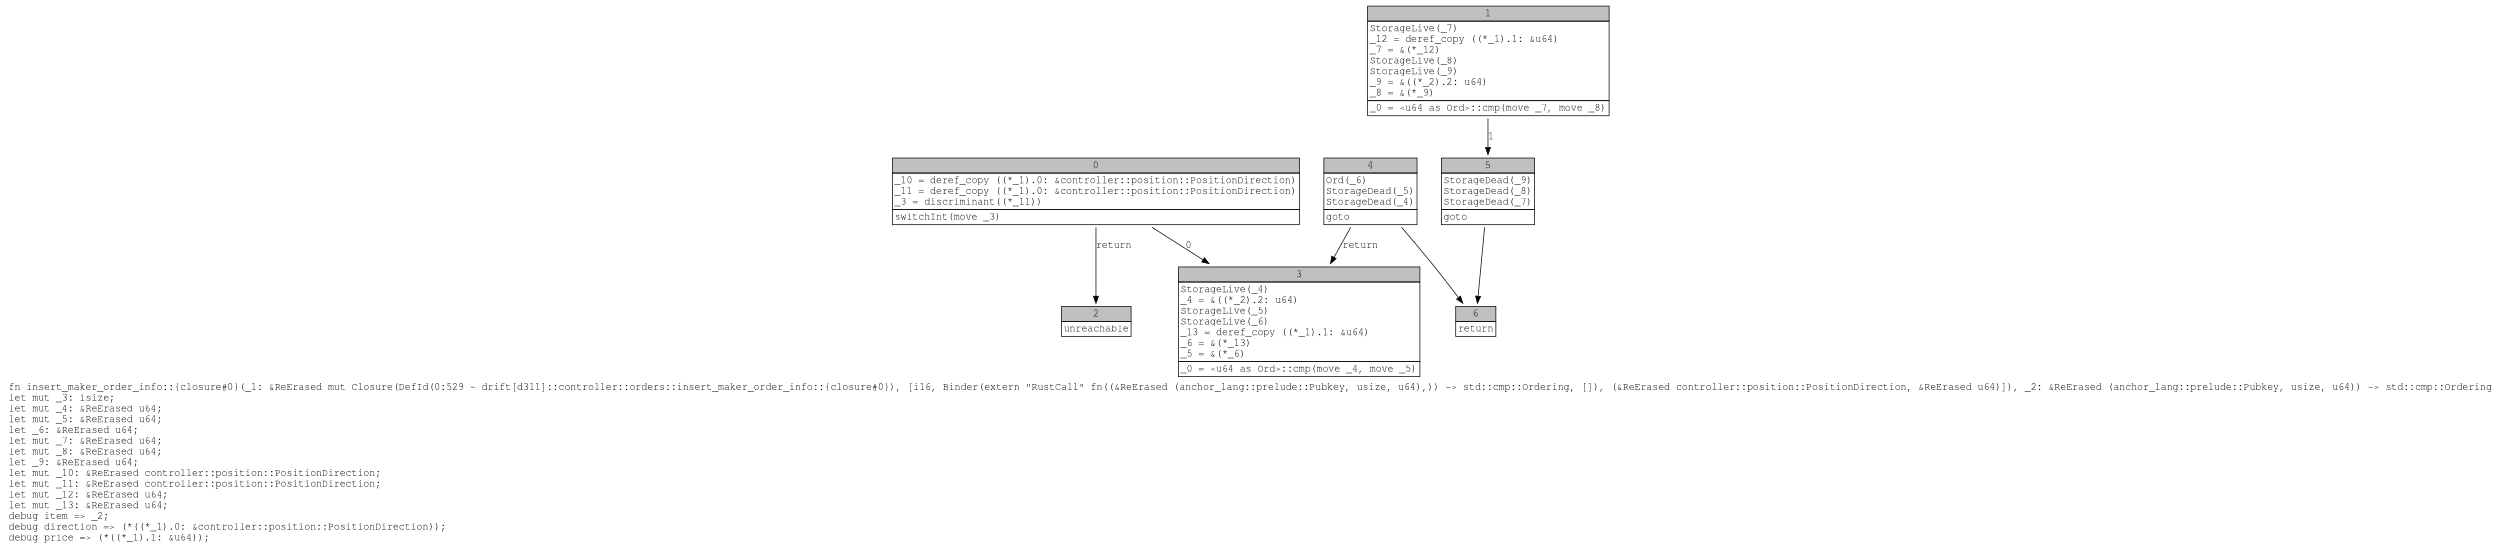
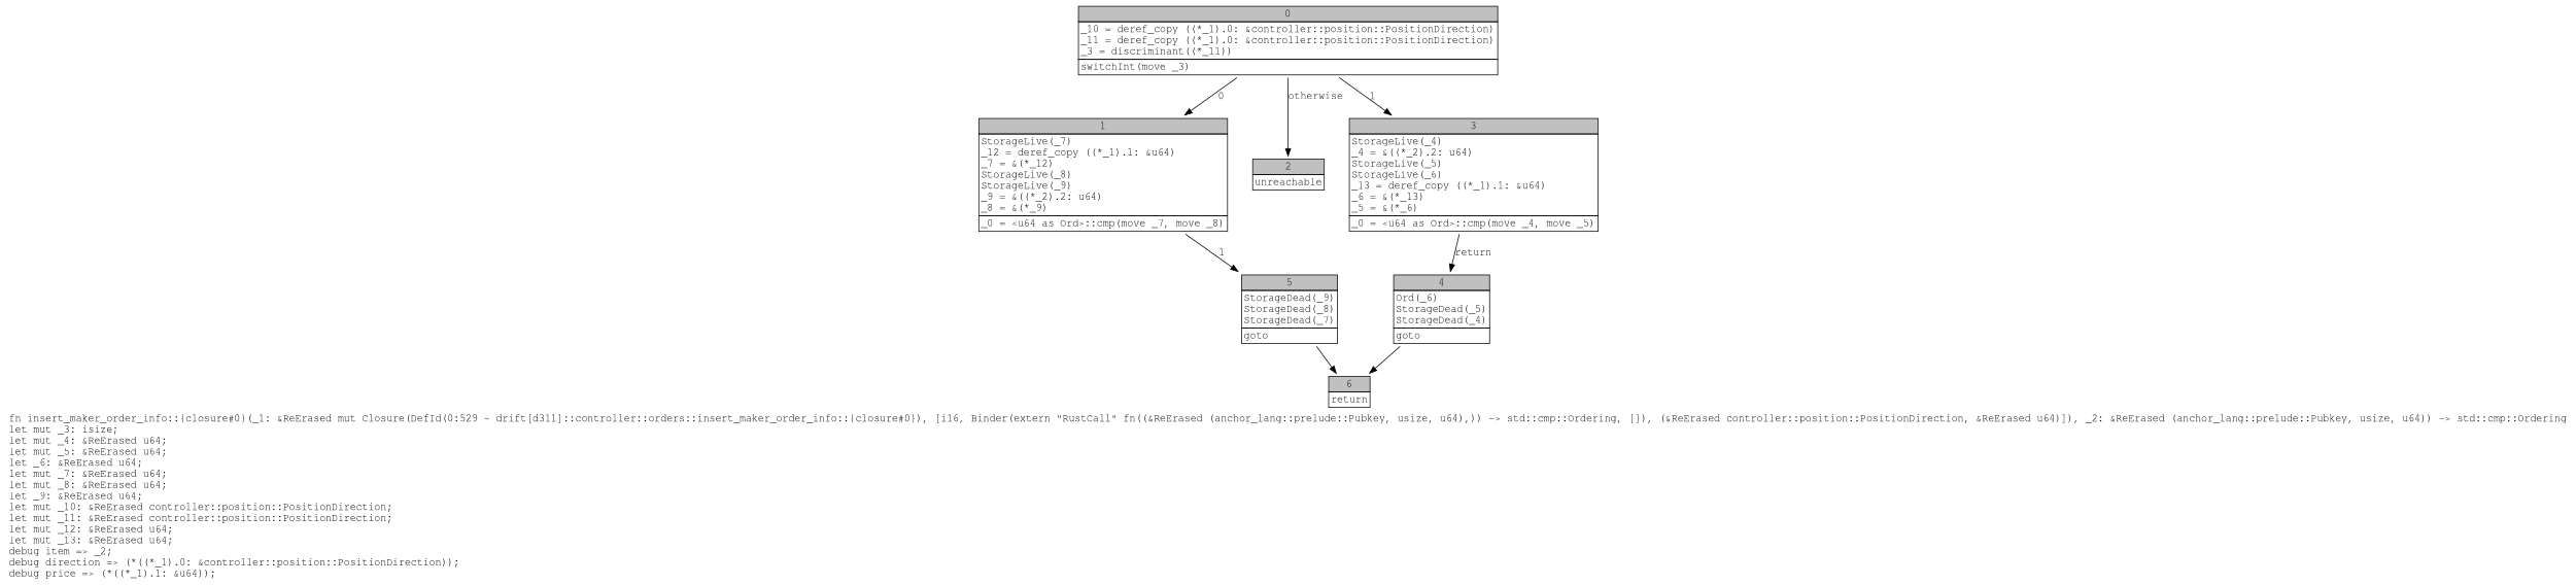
  digraph {
    fontname="Courier, monospace"
    label=<fn insert_maker_order_info::{closure#0}(_1: &amp;ReErased mut Closure(DefId(0:529 ~ drift[d311]::controller::orders::insert_maker_order_info::{closure#0}), [i16, Binder(extern &quot;RustCall&quot; fn((&amp;ReErased (anchor_lang::prelude::Pubkey, usize, u64),)) -&gt; std::cmp::Ordering, []), (&amp;ReErased controller::position::PositionDirection, &amp;ReErased u64)]), _2: &amp;ReErased (anchor_lang::prelude::Pubkey, usize, u64)) -&gt; std::cmp::Ordering<br align="left"/>let mut _3: isize;<br align="left"/>let mut _4: &amp;ReErased u64;<br align="left"/>let mut _5: &amp;ReErased u64;<br align="left"/>let _6: &amp;ReErased u64;<br align="left"/>let mut _7: &amp;ReErased u64;<br align="left"/>let mut _8: &amp;ReErased u64;<br align="left"/>let _9: &amp;ReErased u64;<br align="left"/>let mut _10: &amp;ReErased controller::position::PositionDirection;<br align="left"/>let mut _11: &amp;ReErased controller::position::PositionDirection;<br align="left"/>let mut _12: &amp;ReErased u64;<br align="left"/>let mut _13: &amp;ReErased u64;<br align="left"/>debug item =&gt; _2;<br align="left"/>debug direction =&gt; (*((*_1).0: &amp;controller::position::PositionDirection));<br align="left"/>debug price =&gt; (*((*_1).1: &amp;u64));<br align="left"/>>
    node [fontname="Courier, monospace" shape=none]
    edge [fontname="Courier, monospace"]
    n1 [label=<<table border="0" cellborder="1" cellspacing="0"><tr><td bgcolor="gray" align="center" colspan="1">0</td></tr><tr><td align="left" balign="left">_10 = deref_copy ((*_1).0: &amp;controller::position::PositionDirection)<br/>_11 = deref_copy ((*_1).0: &amp;controller::position::PositionDirection)<br/>_3 = discriminant((*_11))<br/></td></tr><tr><td align="left">switchInt(move _3)</td></tr></table>>]
    n2 [label=<<table border="0" cellborder="1" cellspacing="0"><tr><td bgcolor="gray" align="center" colspan="1">1</td></tr><tr><td align="left" balign="left">StorageLive(_7)<br/>_12 = deref_copy ((*_1).1: &amp;u64)<br/>_7 = &amp;(*_12)<br/>StorageLive(_8)<br/>StorageLive(_9)<br/>_9 = &amp;((*_2).2: u64)<br/>_8 = &amp;(*_9)<br/></td></tr><tr><td align="left">_0 = &lt;u64 as Ord&gt;::cmp(move _7, move _8)</td></tr></table>>]
    n3 [label=<<table border="0" cellborder="1" cellspacing="0"><tr><td bgcolor="gray" align="center" colspan="1">2</td></tr><tr><td align="left">unreachable</td></tr></table>>]
    n4 [label=<<table border="0" cellborder="1" cellspacing="0"><tr><td bgcolor="gray" align="center" colspan="1">3</td></tr><tr><td align="left" balign="left">StorageLive(_4)<br/>_4 = &amp;((*_2).2: u64)<br/>StorageLive(_5)<br/>StorageLive(_6)<br/>_13 = deref_copy ((*_1).1: &amp;u64)<br/>_6 = &amp;(*_13)<br/>_5 = &amp;(*_6)<br/></td></tr><tr><td align="left">_0 = &lt;u64 as Ord&gt;::cmp(move _4, move _5)</td></tr></table>>]
    n5 [label=<<table border="0" cellborder="1" cellspacing="0"><tr><td bgcolor="gray" align="center" colspan="1">5</td></tr><tr><td align="left" balign="left">StorageDead(_9)<br/>StorageDead(_8)<br/>StorageDead(_7)<br/></td></tr><tr><td align="left">goto</td></tr></table>>]
    n6 [label=<<table border="0" cellborder="1" cellspacing="0"><tr><td bgcolor="gray" align="center" colspan="1">4</td></tr><tr><td align="left" balign="left">Ord(_6)<br/>StorageDead(_5)<br/>StorageDead(_4)<br/></td></tr><tr><td align="left">goto</td></tr></table>>]
    n7 [label=<<table border="0" cellborder="1" cellspacing="0"><tr><td bgcolor="gray" align="center" colspan="1">6</td></tr><tr><td align="left">return</td></tr></table>>]
-   n1 -> n3 [label=return]
-   n1 -> n4 [label=0]
+   n1 -> n2 [label=0]
+   n1 -> n3 [label=otherwise]
+   n1 -> n4 [label=1]
    n2 -> n5 [label=1]
-   n6 -> n4 [label=return]
+   n4 -> n6 [label=return]
    n5 -> n7
    n6 -> n7
  }
